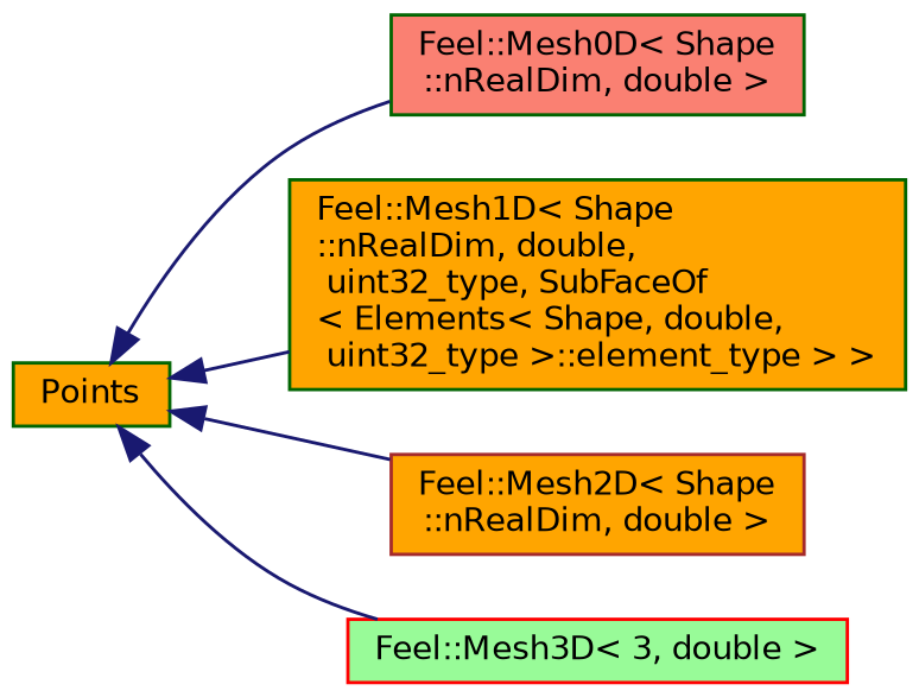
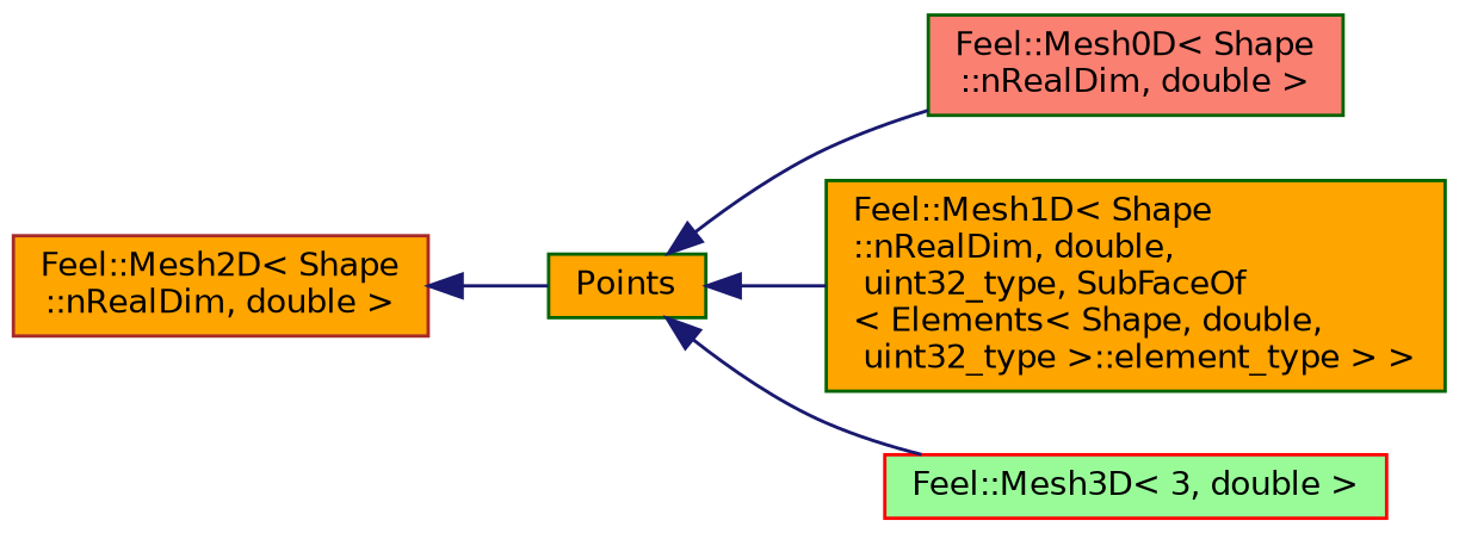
  digraph {
    rankdir=LR
    node [color=darkgreen fillcolor=orange fontname=Helvetica fontsize=10 shape=record style=filled]
    edge [color=midnightblue dir=back fontname=Helvetica fontsize=10 labelfontname=Helvetica labelfontsize=10 style=solid]
    n1 [fontcolor=black height=0.2 label=Points width=0.4]
    n2 [fillcolor=salmon height=0.2 label="Feel::Mesh0D\< Shape\l::nRealDim, double \>" width=0.4]
    n3 [height=0.2 label="Feel::Mesh1D\< Shape\l::nRealDim, double,\l uint32_type, SubFaceOf\l\< Elements\< Shape, double,\l uint32_type \>::element_type \> \>" width=0.4]
    n4 [color=brown height=0.2 label="Feel::Mesh2D\< Shape\l::nRealDim, double \>" width=0.4]
    n5 [color=red fillcolor=palegreen height=0.2 label="Feel::Mesh3D\< 3, double \>" width=0.4]
    n1 -> n2
    n1 -> n3
-   n1 -> n4
+   n4 -> n1
    n1 -> n5
  }
